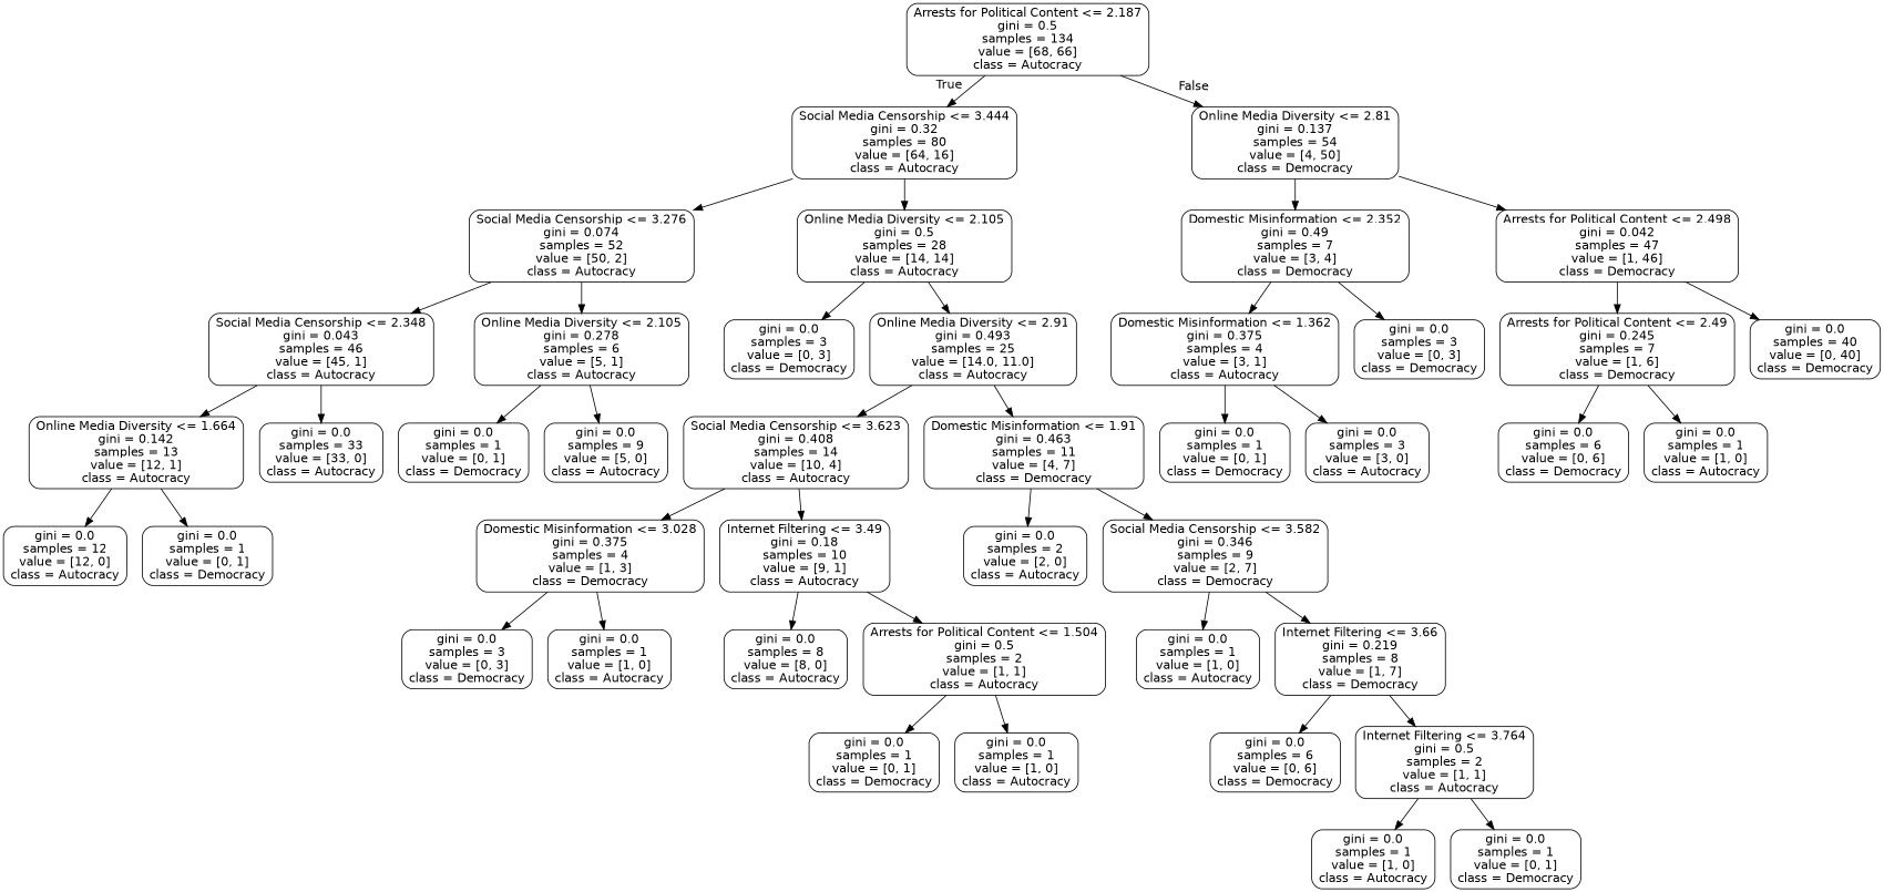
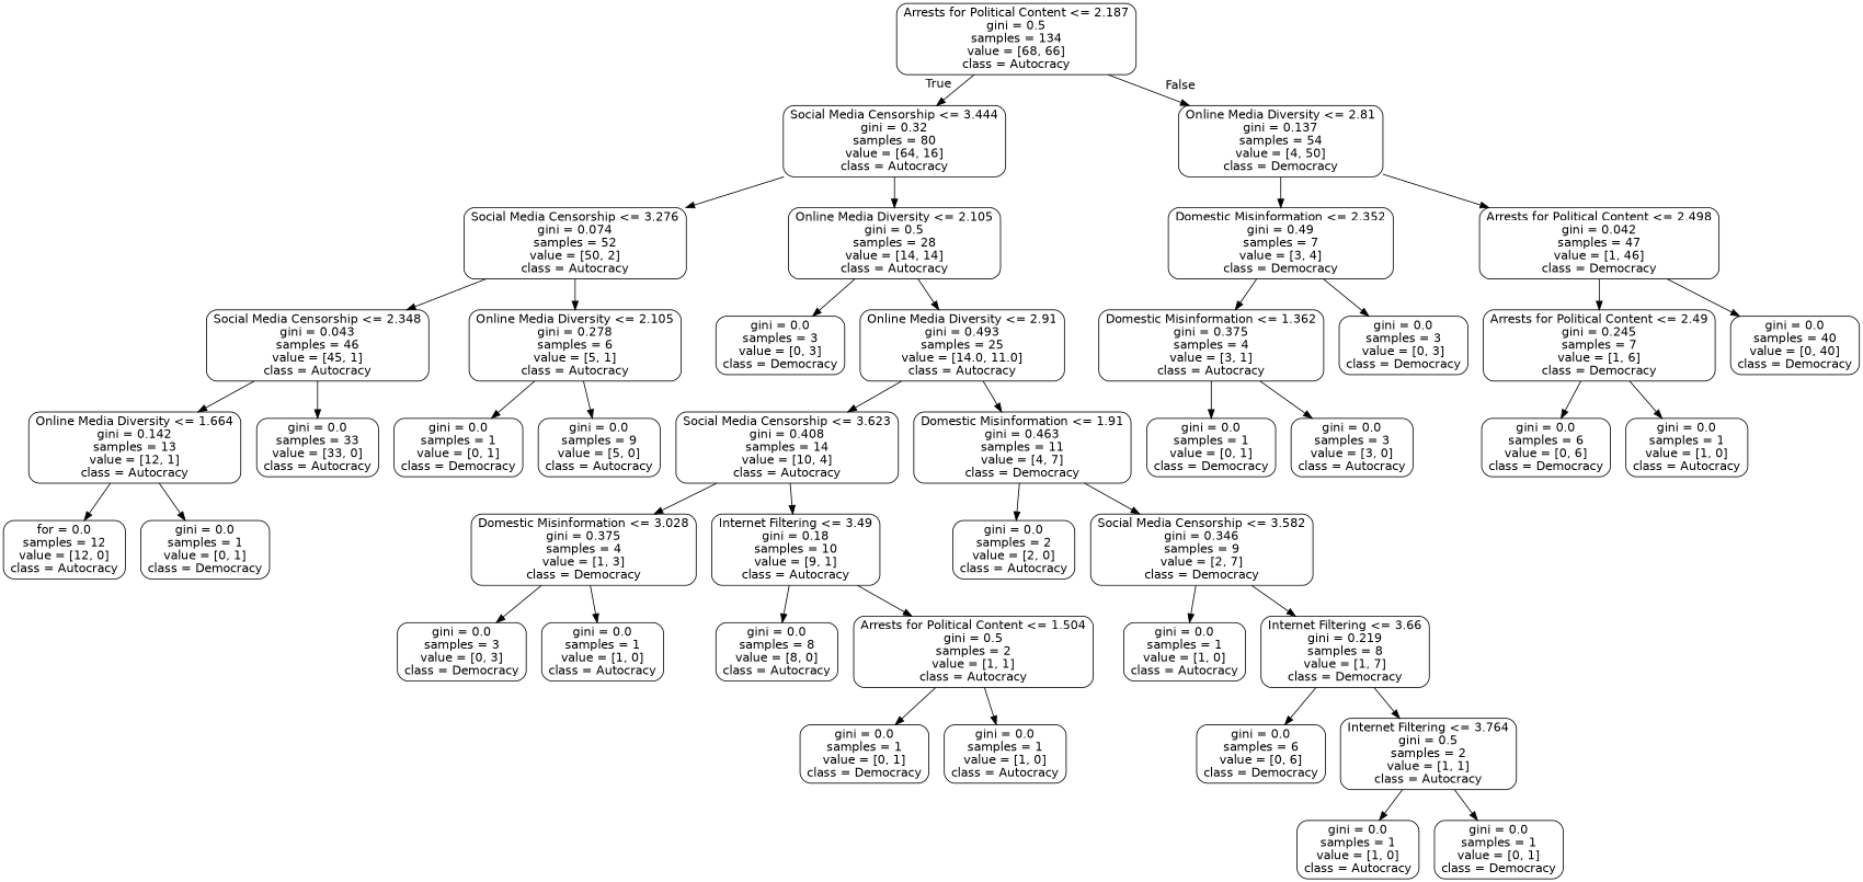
  digraph {
    node [color=black fontname=helvetica shape=box style=rounded]
    edge [fontname=helvetica]
    n1 [label="Arrests for Political Content <= 2.187\ngini = 0.5\nsamples = 134\nvalue = [68, 66]\nclass = Autocracy"]
    n2 [label="Social Media Censorship <= 3.444\ngini = 0.32\nsamples = 80\nvalue = [64, 16]\nclass = Autocracy"]
    n3 [label="Online Media Diversity <= 2.81\ngini = 0.137\nsamples = 54\nvalue = [4, 50]\nclass = Democracy"]
    n4 [label="Social Media Censorship <= 3.276\ngini = 0.074\nsamples = 52\nvalue = [50, 2]\nclass = Autocracy"]
    n5 [label="Online Media Diversity <= 2.105\ngini = 0.5\nsamples = 28\nvalue = [14, 14]\nclass = Autocracy"]
    n6 [label="Domestic Misinformation <= 2.352\ngini = 0.49\nsamples = 7\nvalue = [3, 4]\nclass = Democracy"]
    n7 [label="Arrests for Political Content <= 2.498\ngini = 0.042\nsamples = 47\nvalue = [1, 46]\nclass = Democracy"]
    n8 [label="Social Media Censorship <= 2.348\ngini = 0.043\nsamples = 46\nvalue = [45, 1]\nclass = Autocracy"]
    n9 [label="Online Media Diversity <= 2.105\ngini = 0.278\nsamples = 6\nvalue = [5, 1]\nclass = Autocracy"]
    n10 [label="gini = 0.0\nsamples = 3\nvalue = [0, 3]\nclass = Democracy"]
    n11 [label="Online Media Diversity <= 2.91\ngini = 0.493\nsamples = 25\nvalue = [14.0, 11.0]\nclass = Autocracy"]
    n12 [label="Online Media Diversity <= 1.664\ngini = 0.142\nsamples = 13\nvalue = [12, 1]\nclass = Autocracy"]
    n13 [label="gini = 0.0\nsamples = 33\nvalue = [33, 0]\nclass = Autocracy"]
    n14 [label="gini = 0.0\nsamples = 1\nvalue = [0, 1]\nclass = Democracy"]
    n15 [label="gini = 0.0\nsamples = 9\nvalue = [5, 0]\nclass = Autocracy"]
-   n16 [label="gini = 0.0\nsamples = 12\nvalue = [12, 0]\nclass = Autocracy"]
+   n16 [label="for = 0.0\nsamples = 12\nvalue = [12, 0]\nclass = Autocracy"]
    n17 [label="gini = 0.0\nsamples = 1\nvalue = [0, 1]\nclass = Democracy"]
    n18 [label="Social Media Censorship <= 3.623\ngini = 0.408\nsamples = 14\nvalue = [10, 4]\nclass = Autocracy"]
    n19 [label="Domestic Misinformation <= 1.91\ngini = 0.463\nsamples = 11\nvalue = [4, 7]\nclass = Democracy"]
    n20 [label="Domestic Misinformation <= 3.028\ngini = 0.375\nsamples = 4\nvalue = [1, 3]\nclass = Democracy"]
    n21 [label="Internet Filtering <= 3.49\ngini = 0.18\nsamples = 10\nvalue = [9, 1]\nclass = Autocracy"]
    n22 [label="gini = 0.0\nsamples = 2\nvalue = [2, 0]\nclass = Autocracy"]
    n23 [label="Social Media Censorship <= 3.582\ngini = 0.346\nsamples = 9\nvalue = [2, 7]\nclass = Democracy"]
    n24 [label="gini = 0.0\nsamples = 3\nvalue = [0, 3]\nclass = Democracy"]
    n25 [label="gini = 0.0\nsamples = 1\nvalue = [1, 0]\nclass = Autocracy"]
    n26 [label="gini = 0.0\nsamples = 8\nvalue = [8, 0]\nclass = Autocracy"]
    n27 [label="Arrests for Political Content <= 1.504\ngini = 0.5\nsamples = 2\nvalue = [1, 1]\nclass = Autocracy"]
    n28 [label="gini = 0.0\nsamples = 1\nvalue = [0, 1]\nclass = Democracy"]
    n29 [label="gini = 0.0\nsamples = 1\nvalue = [1, 0]\nclass = Autocracy"]
    n30 [label="gini = 0.0\nsamples = 1\nvalue = [1, 0]\nclass = Autocracy"]
    n31 [label="Internet Filtering <= 3.66\ngini = 0.219\nsamples = 8\nvalue = [1, 7]\nclass = Democracy"]
    n32 [label="gini = 0.0\nsamples = 6\nvalue = [0, 6]\nclass = Democracy"]
    n33 [label="Internet Filtering <= 3.764\ngini = 0.5\nsamples = 2\nvalue = [1, 1]\nclass = Autocracy"]
    n34 [label="gini = 0.0\nsamples = 1\nvalue = [1, 0]\nclass = Autocracy"]
    n35 [label="gini = 0.0\nsamples = 1\nvalue = [0, 1]\nclass = Democracy"]
    n36 [label="Domestic Misinformation <= 1.362\ngini = 0.375\nsamples = 4\nvalue = [3, 1]\nclass = Autocracy"]
    n37 [label="gini = 0.0\nsamples = 3\nvalue = [0, 3]\nclass = Democracy"]
    n38 [label="Arrests for Political Content <= 2.49\ngini = 0.245\nsamples = 7\nvalue = [1, 6]\nclass = Democracy"]
    n39 [label="gini = 0.0\nsamples = 40\nvalue = [0, 40]\nclass = Democracy"]
    n40 [label="gini = 0.0\nsamples = 1\nvalue = [0, 1]\nclass = Democracy"]
    n41 [label="gini = 0.0\nsamples = 3\nvalue = [3, 0]\nclass = Autocracy"]
    n42 [label="gini = 0.0\nsamples = 6\nvalue = [0, 6]\nclass = Democracy"]
    n43 [label="gini = 0.0\nsamples = 1\nvalue = [1, 0]\nclass = Autocracy"]
    n1 -> n2 [headlabel=True labelangle=45 labeldistance=2.5]
    n1 -> n3 [headlabel=False labelangle=-45 labeldistance=2.5]
    n2 -> n4
    n2 -> n5
    n3 -> n6
    n3 -> n7
    n4 -> n8
    n4 -> n9
    n5 -> n10
    n5 -> n11
    n6 -> n36
    n6 -> n37
    n7 -> n38
    n7 -> n39
    n8 -> n12
    n8 -> n13
    n9 -> n14
    n9 -> n15
    n11 -> n18
    n11 -> n19
    n12 -> n16
    n12 -> n17
    n18 -> n20
    n18 -> n21
    n19 -> n22
    n19 -> n23
    n20 -> n24
    n20 -> n25
    n21 -> n26
    n21 -> n27
    n23 -> n30
    n23 -> n31
    n27 -> n28
    n27 -> n29
    n31 -> n32
    n31 -> n33
    n33 -> n34
    n33 -> n35
    n36 -> n40
    n36 -> n41
    n38 -> n42
    n38 -> n43
  }
